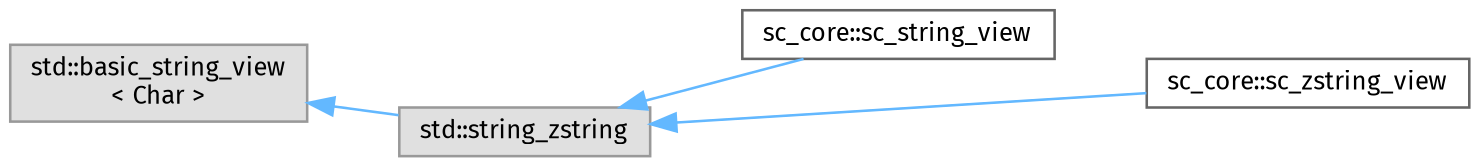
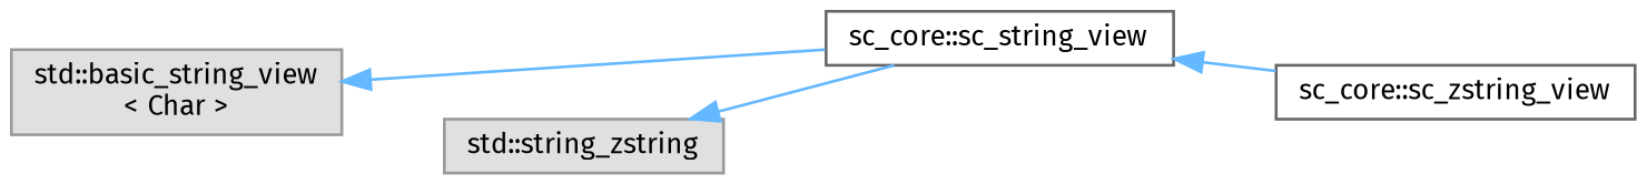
  digraph {
    fontname="Fira Sans"
    rankdir=LR
    node [color=grey60 fillcolor="#E0E0E0" fontname="Fira Sans" fontsize=10 shape=box style=filled]
    edge [color=steelblue1 dir=back fontname="Fira Sans" fontsize=10 labelfontname=FreeSans labelfontsize=10 style=solid]
    n1 [height=0.2 label="std::basic_string_view\l\< Char \>" width=0.4]
    n2 [height=0.2 label="std::string_zstring" width=0.4]
    n3 [color=grey40 fillcolor=white height=0.2 label="sc_core::sc_string_view" width=0.4]
    n4 [color=grey40 fillcolor=white height=0.2 label="sc_core::sc_zstring_view" width=0.4]
-   n1 -> n2
+   n1 -> n3
    n2 -> n3
-   n2 -> n4
+   n3 -> n4
  }
